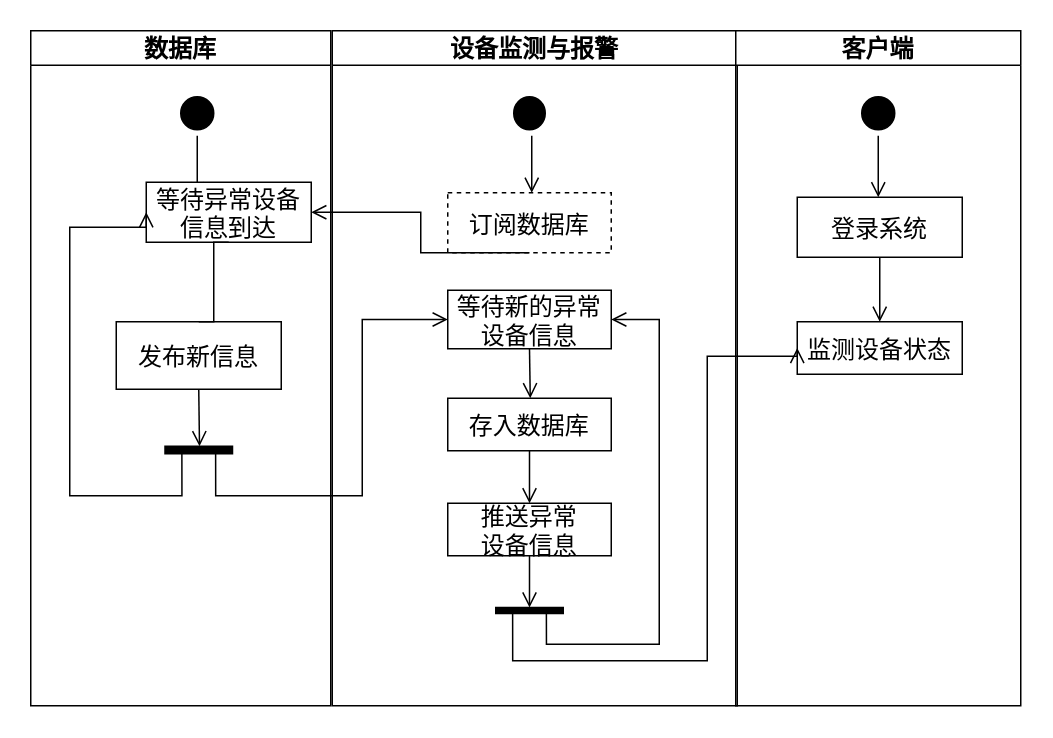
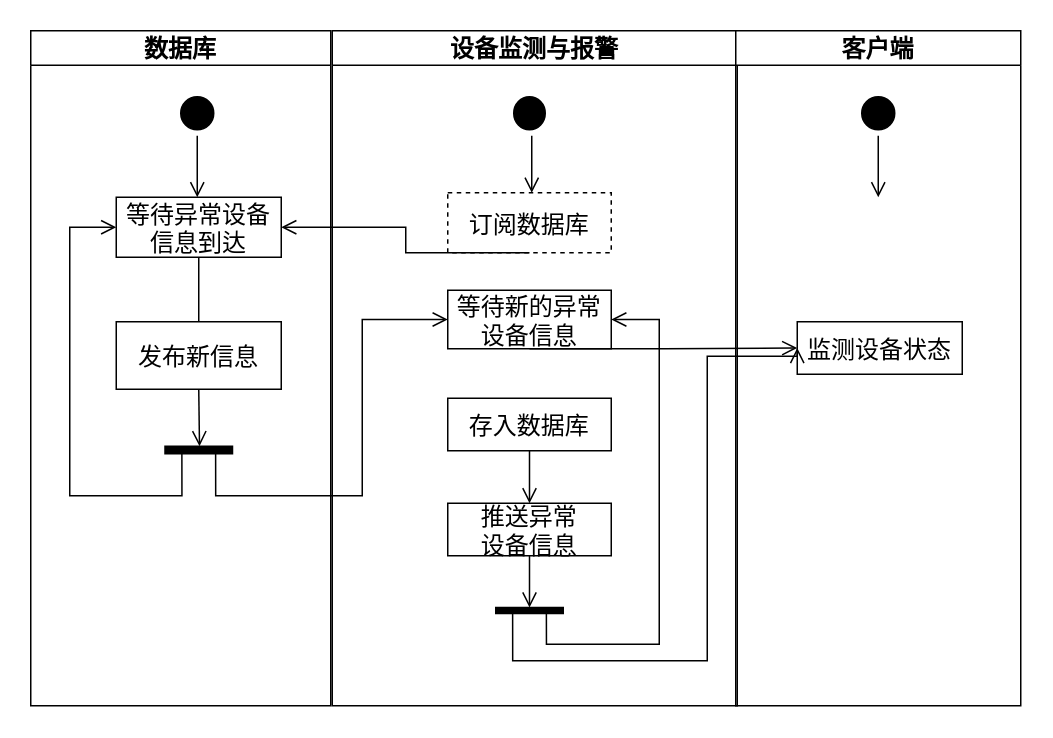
  <mxCell id="0" />
  <mxCell id="1" parent="0" />
  <mxCell id="2" value="数据库" style="swimlane;whiteSpace=wrap;strokeColor=#000000;fontSize=16;startSize=23;" parent="1" vertex="1"><mxGeometry x="20" y="20" width="200" height="450" as="geometry" /></mxCell>
  <mxCell id="3" value="" style="ellipse;shape=startState;fillColor=#000000;strokeColor=#000000;fontSize=16;" parent="2" vertex="1"><mxGeometry x="96" y="40" width="30" height="30" as="geometry" /></mxCell>
  <mxCell id="4" value="" style="edgeStyle=elbowEdgeStyle;elbow=horizontal;verticalAlign=bottom;endArrow=open;endSize=8;strokeColor=#000000;endFill=1;rounded=0;fontSize=16;" parent="2" source="3" edge="1"><mxGeometry x="96" y="40" as="geometry"><mxPoint x="111" y="111" as="targetPoint" /></mxGeometry></mxCell>
- <mxCell id="5" value="等待异常设备&#10;信息到达" style="strokeColor=#000000;fontSize=16;" parent="2" vertex="1"><mxGeometry x="77" y="101" width="110" height="40" as="geometry" /></mxCell>
+ <mxCell id="5" value="等待异常设备&#10;信息到达" style="strokeColor=#000000;fontSize=16;" parent="2" vertex="1"><mxGeometry x="57" y="111" width="110" height="40" as="geometry" /></mxCell>
  <mxCell id="6" style="edgeStyle=orthogonalEdgeStyle;rounded=0;orthogonalLoop=1;jettySize=auto;html=1;exitX=0.5;exitY=1;exitDx=0;exitDy=0;strokeColor=#000000;fontSize=14;endArrow=open;endFill=0;endSize=8;" parent="2" source="7" edge="1"><mxGeometry relative="1" as="geometry"><mxPoint x="112.5" y="277" as="targetPoint" /></mxGeometry></mxCell>
  <mxCell id="7" value="发布新信息" style="strokeColor=#000000;fontSize=16;" parent="2" vertex="1"><mxGeometry x="57" y="194" width="110" height="45" as="geometry" /></mxCell>
  <mxCell id="8" value="" style="edgeStyle=elbowEdgeStyle;elbow=horizontal;align=left;verticalAlign=top;endArrow=none;endSize=8;strokeColor=#000000;endFill=1;rounded=0;exitX=0.5;exitY=1;exitDx=0;exitDy=0;entryX=0.5;entryY=0;entryDx=0;entryDy=0;fontSize=16;" parent="2" source="5" target="7" edge="1"><mxGeometry x="-1" relative="1" as="geometry"><mxPoint x="-67.5" y="342" as="targetPoint" /><mxPoint x="112" y="230" as="sourcePoint" /></mxGeometry></mxCell>
  <mxCell id="9" value="" style="whiteSpace=wrap;strokeColor=#000000;fillColor=#000000;rotation=90;" parent="2" vertex="1"><mxGeometry x="109.5" y="257" width="5" height="45" as="geometry" /></mxCell>
  <mxCell id="10" style="edgeStyle=orthogonalEdgeStyle;rounded=0;orthogonalLoop=1;jettySize=auto;html=1;exitX=1;exitY=0.75;exitDx=0;exitDy=0;strokeColor=#000000;fontSize=14;endArrow=open;endFill=0;endSize=8;entryX=0;entryY=0.5;entryDx=0;entryDy=0;" parent="2" source="9" target="5" edge="1"><mxGeometry relative="1" as="geometry"><mxPoint x="28.5" y="119.75" as="targetPoint" /><Array as="points"><mxPoint x="101" y="310" /><mxPoint x="26" y="310" /><mxPoint x="26" y="131" /></Array></mxGeometry></mxCell>
  <mxCell id="11" value="设备监测与报警" style="swimlane;whiteSpace=wrap;strokeColor=#000000;fontSize=16;" parent="1" vertex="1"><mxGeometry x="221" y="20" width="270" height="450" as="geometry" /></mxCell>
  <mxCell id="12" value="`" style="ellipse;shape=startState;fillColor=#000000;strokeColor=#000000;fontSize=16;" parent="11" vertex="1"><mxGeometry x="117" y="40" width="29" height="30" as="geometry" /></mxCell>
  <mxCell id="13" value="" style="edgeStyle=elbowEdgeStyle;elbow=horizontal;verticalAlign=bottom;endArrow=open;endSize=8;strokeColor=#000000;endFill=1;rounded=0;fontSize=16;" parent="11" target="14" edge="1"><mxGeometry x="98" y="20" as="geometry"><mxPoint x="113" y="90" as="targetPoint" /><mxPoint x="133" y="70" as="sourcePoint" /></mxGeometry></mxCell>
  <mxCell id="14" value="订阅数据库" style="strokeColor=#000000;fontSize=16;dashed=1;" parent="11" vertex="1"><mxGeometry x="77" y="108" width="109" height="40" as="geometry" /></mxCell>
- <mxCell id="15" style="edgeStyle=elbowEdgeStyle;rounded=0;orthogonalLoop=1;jettySize=auto;html=1;exitX=0.5;exitY=1;exitDx=0;exitDy=0;strokeColor=#000000;fontSize=16;endArrow=open;endFill=0;endSize=8;entryX=0.5;entryY=0;entryDx=0;entryDy=0;" parent="11" source="16" target="19" edge="1"><mxGeometry relative="1" as="geometry"><mxPoint x="133.5" y="310" as="targetPoint" /></mxGeometry></mxCell>
+ <mxCell id="15" style="edgeStyle=elbowEdgeStyle;rounded=0;orthogonalLoop=1;jettySize=auto;html=1;exitX=0.5;exitY=1;exitDx=0;exitDy=0;strokeColor=#000000;fontSize=16;endArrow=open;endFill=0;endSize=8;" parent="11" source="16" target="29" edge="1"><mxGeometry relative="1" as="geometry"><mxPoint x="133.5" y="310" as="targetPoint" /></mxGeometry></mxCell>
  <mxCell id="16" value="等待新的异常&#10;设备信息" style="strokeColor=#000000;fontSize=16;" parent="11" vertex="1"><mxGeometry x="77" y="173" width="109" height="39" as="geometry" /></mxCell>
  <mxCell id="17" value="" style="edgeStyle=elbowEdgeStyle;elbow=horizontal;align=left;verticalAlign=top;endArrow=open;endSize=8;strokeColor=#000000;endFill=1;rounded=0;exitX=0.5;exitY=1;exitDx=0;exitDy=0;fontSize=16;" parent="11" source="14" target="5" edge="1"><mxGeometry x="-1" relative="1" as="geometry"><mxPoint x="493.5" y="170" as="targetPoint" /><mxPoint x="133" y="225" as="sourcePoint" /></mxGeometry></mxCell>
  <mxCell id="18" style="edgeStyle=orthogonalEdgeStyle;rounded=0;orthogonalLoop=1;jettySize=auto;html=1;exitX=0.5;exitY=1;exitDx=0;exitDy=0;endArrow=open;endFill=0;endSize=8;" edge="1" parent="11" source="19" target="21"><mxGeometry relative="1" as="geometry" /></mxCell>
  <mxCell id="19" value="存入数据库" style="strokeColor=#000000;fontSize=16;" parent="11" vertex="1"><mxGeometry x="77" y="245" width="109" height="35" as="geometry" /></mxCell>
  <mxCell id="20" style="edgeStyle=orthogonalEdgeStyle;shape=connector;rounded=0;orthogonalLoop=1;jettySize=auto;html=1;exitX=0.5;exitY=1;exitDx=0;exitDy=0;entryX=0;entryY=0.5;entryDx=0;entryDy=0;labelBackgroundColor=default;strokeColor=default;fontFamily=Helvetica;fontSize=11;fontColor=default;endArrow=open;endFill=0;endSize=8;" edge="1" parent="11" source="21" target="23"><mxGeometry relative="1" as="geometry" /></mxCell>
  <mxCell id="21" value="推送异常&#10;设备信息" style="strokeColor=#000000;fontSize=16;" vertex="1" parent="11"><mxGeometry x="77" y="315" width="109" height="35" as="geometry" /></mxCell>
  <mxCell id="22" style="edgeStyle=orthogonalEdgeStyle;shape=connector;rounded=0;orthogonalLoop=1;jettySize=auto;html=1;entryX=1;entryY=0.5;entryDx=0;entryDy=0;labelBackgroundColor=default;strokeColor=default;fontFamily=Helvetica;fontSize=11;fontColor=default;endArrow=open;endFill=0;endSize=8;exitX=1;exitY=0.25;exitDx=0;exitDy=0;" edge="1" parent="11" source="23" target="16"><mxGeometry relative="1" as="geometry"><mxPoint x="138" y="390" as="sourcePoint" /><Array as="points"><mxPoint x="143" y="409" /><mxPoint x="218" y="409" /><mxPoint x="218" y="193" /></Array></mxGeometry></mxCell>
  <mxCell id="23" value="" style="whiteSpace=wrap;strokeColor=#000000;fillColor=#000000;rotation=90;" vertex="1" parent="11"><mxGeometry x="129.5" y="364" width="4" height="45" as="geometry" /></mxCell>
  <mxCell id="24" style="edgeStyle=orthogonalEdgeStyle;rounded=0;orthogonalLoop=1;jettySize=auto;html=1;exitX=1;exitY=0.25;exitDx=0;exitDy=0;entryX=0;entryY=0.5;entryDx=0;entryDy=0;endArrow=open;endFill=0;endSize=8;" parent="1" source="9" target="16" edge="1"><mxGeometry relative="1" as="geometry"><Array as="points"><mxPoint x="143" y="330" /><mxPoint x="241" y="330" /><mxPoint x="241" y="212" /></Array></mxGeometry></mxCell>
  <mxCell id="25" value="客户端" style="swimlane;whiteSpace=wrap;strokeColor=#000000;fontSize=16;startSize=23;" vertex="1" parent="1"><mxGeometry x="490" y="20" width="190" height="450" as="geometry" /></mxCell>
  <mxCell id="26" value="" style="ellipse;shape=startState;fillColor=#000000;strokeColor=#000000;fontSize=16;" vertex="1" parent="25"><mxGeometry x="80" y="40" width="30" height="30" as="geometry" /></mxCell>
  <mxCell id="27" value="" style="edgeStyle=elbowEdgeStyle;elbow=horizontal;verticalAlign=bottom;endArrow=open;endSize=8;strokeColor=#000000;endFill=1;rounded=0;fontSize=16;" edge="1" parent="25" source="26"><mxGeometry x="80" y="40" as="geometry"><mxPoint x="95" y="111" as="targetPoint" /></mxGeometry></mxCell>
- <mxCell id="28" value="登录系统" style="strokeColor=#000000;fontSize=16;" vertex="1" parent="25"><mxGeometry x="41" y="111" width="110" height="40" as="geometry" /></mxCell>
  <mxCell id="29" value="监测设备状态" style="strokeColor=#000000;fontSize=16;" vertex="1" parent="25"><mxGeometry x="41" y="194" width="110" height="35" as="geometry" /></mxCell>
- <mxCell id="30" value="" style="edgeStyle=elbowEdgeStyle;elbow=horizontal;align=left;verticalAlign=top;endArrow=open;endSize=8;strokeColor=#000000;endFill=1;rounded=0;exitX=0.5;exitY=1;exitDx=0;exitDy=0;entryX=0.5;entryY=0;entryDx=0;entryDy=0;fontSize=16;" edge="1" parent="25" source="28" target="29"><mxGeometry x="-1" relative="1" as="geometry"><mxPoint x="-83.5" y="342" as="targetPoint" /><mxPoint x="96" y="230" as="sourcePoint" /></mxGeometry></mxCell>
  <mxCell id="31" style="edgeStyle=orthogonalEdgeStyle;shape=connector;rounded=0;orthogonalLoop=1;jettySize=auto;html=1;exitX=1;exitY=0.75;exitDx=0;exitDy=0;entryX=0;entryY=0.5;entryDx=0;entryDy=0;labelBackgroundColor=default;strokeColor=default;fontFamily=Helvetica;fontSize=11;fontColor=default;endArrow=open;endFill=0;endSize=8;" edge="1" parent="1" source="23" target="29"><mxGeometry relative="1" as="geometry"><Array as="points"><mxPoint x="341" y="440" /><mxPoint x="471" y="440" /><mxPoint x="471" y="237" /></Array></mxGeometry></mxCell>
